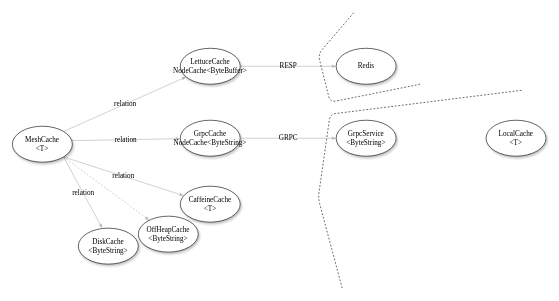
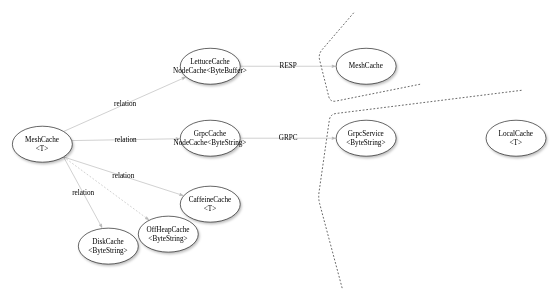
  <mxCell id="0" />
  <mxCell id="1" parent="0" />
  <mxCell id="2" style="edgeStyle=none;rounded=1;html=1;labelBackgroundColor=none;startArrow=none;startFill=0;startSize=5;endArrow=classicThin;endFill=1;endSize=5;jettySize=auto;orthogonalLoop=1;strokeColor=#B3B3B3;strokeWidth=1;fontFamily=Verdana;fontSize=12;exitX=1;exitY=1;exitDx=0;exitDy=0;dashed=1;" parent="1" source="15" target="16" edge="1"><mxGeometry relative="1" as="geometry" /></mxCell>
  <mxCell id="3" value="relation" style="edgeStyle=none;rounded=1;html=1;labelBackgroundColor=none;startArrow=none;startFill=0;startSize=5;endArrow=classicThin;endFill=1;endSize=5;jettySize=auto;orthogonalLoop=1;strokeColor=#B3B3B3;strokeWidth=1;fontFamily=Verdana;fontSize=12;exitX=0.98;exitY=0.4;exitDx=0;exitDy=0;exitPerimeter=0;" parent="1" source="15" target="10" edge="1"><mxGeometry relative="1" as="geometry"><mxPoint x="350" y="10" as="targetPoint" /></mxGeometry></mxCell>
  <mxCell id="4" value="relation" style="edgeStyle=none;rounded=1;html=1;labelBackgroundColor=none;startArrow=none;startFill=0;startSize=5;endArrow=classicThin;endFill=1;endSize=5;jettySize=auto;orthogonalLoop=1;strokeColor=#B3B3B3;strokeWidth=1;fontFamily=Verdana;fontSize=12;exitX=1;exitY=1;exitDx=0;exitDy=0;" parent="1" source="15" edge="1"><mxGeometry relative="1" as="geometry"><mxPoint x="170" y="380" as="targetPoint" /></mxGeometry></mxCell>
  <mxCell id="5" value="relation" style="edgeStyle=none;rounded=1;html=1;labelBackgroundColor=none;startArrow=none;startFill=0;startSize=5;endArrow=classicThin;endFill=1;endSize=5;jettySize=auto;orthogonalLoop=1;strokeColor=#B3B3B3;strokeWidth=1;fontFamily=Verdana;fontSize=12;exitX=1;exitY=0;exitDx=0;exitDy=0;" parent="1" source="15" target="8" edge="1"><mxGeometry relative="1" as="geometry"><mxPoint x="264.202" y="2.616" as="targetPoint" /></mxGeometry></mxCell>
  <mxCell id="6" value="relation" style="edgeStyle=none;rounded=1;html=1;labelBackgroundColor=none;startArrow=none;startFill=0;startSize=5;endArrow=classicThin;endFill=1;endSize=5;jettySize=auto;orthogonalLoop=1;strokeColor=#B3B3B3;strokeWidth=1;fontFamily=Verdana;fontSize=12;exitX=1;exitY=1;exitDx=0;exitDy=0;" parent="1" source="15" target="13" edge="1"><mxGeometry relative="1" as="geometry"><mxPoint x="421.499" y="2.39" as="targetPoint" /></mxGeometry></mxCell>
  <mxCell id="7" value="RESP" style="edgeStyle=none;rounded=1;html=1;labelBackgroundColor=none;startArrow=none;startFill=0;startSize=5;endArrow=classicThin;endFill=1;endSize=5;jettySize=auto;orthogonalLoop=1;strokeColor=#B3B3B3;strokeWidth=1;fontFamily=Verdana;fontSize=12;entryX=0;entryY=0.5;entryDx=0;entryDy=0;" parent="1" source="8" target="9" edge="1"><mxGeometry relative="1" as="geometry"><mxPoint x="550" y="110" as="targetPoint" /></mxGeometry></mxCell>
  <mxCell id="8" value="LettuceCache&lt;br&gt;NodeCache&amp;lt;ByteBuffer&amp;gt;" style="ellipse;whiteSpace=wrap;html=1;rounded=0;shadow=1;comic=0;labelBackgroundColor=none;strokeWidth=1;fontFamily=Verdana;fontSize=12;align=center;" parent="1" vertex="1"><mxGeometry x="300" y="80" width="100" height="60" as="geometry" /></mxCell>
- <mxCell id="9" value="Redis" style="ellipse;whiteSpace=wrap;html=1;rounded=0;shadow=1;comic=0;labelBackgroundColor=none;strokeWidth=1;fontFamily=Verdana;fontSize=12;align=center;" vertex="1" parent="1"><mxGeometry x="560" y="80" width="100" height="60" as="geometry" /></mxCell>
+ <mxCell id="9" value="MeshCache" style="ellipse;whiteSpace=wrap;html=1;rounded=0;shadow=1;comic=0;labelBackgroundColor=none;strokeWidth=1;fontFamily=Verdana;fontSize=12;align=center;" vertex="1" parent="1"><mxGeometry x="560" y="80" width="100" height="60" as="geometry" /></mxCell>
  <mxCell id="10" value="GrpcCache&lt;br&gt;NodeCache&amp;lt;ByteString&amp;gt;" style="ellipse;whiteSpace=wrap;html=1;rounded=0;shadow=1;comic=0;labelBackgroundColor=none;strokeWidth=1;fontFamily=Verdana;fontSize=12;align=center;" vertex="1" parent="1"><mxGeometry x="300" y="200" width="100" height="60" as="geometry" /></mxCell>
  <mxCell id="11" value="GRPC" style="edgeStyle=none;rounded=1;html=1;labelBackgroundColor=none;startArrow=none;startFill=0;startSize=5;endArrow=classicThin;endFill=1;endSize=5;jettySize=auto;orthogonalLoop=1;strokeColor=#B3B3B3;strokeWidth=1;fontFamily=Verdana;fontSize=12;exitX=1;exitY=0.5;exitDx=0;exitDy=0;" edge="1" parent="1" source="10"><mxGeometry relative="1" as="geometry"><mxPoint x="420" y="239.5" as="sourcePoint" /><mxPoint x="560" y="230" as="targetPoint" /></mxGeometry></mxCell>
  <mxCell id="12" value="GrpcService&lt;br&gt;&amp;lt;ByteString&amp;gt;" style="ellipse;whiteSpace=wrap;html=1;rounded=0;shadow=1;comic=0;labelBackgroundColor=none;strokeWidth=1;fontFamily=Verdana;fontSize=12;align=center;" vertex="1" parent="1"><mxGeometry x="560" y="200" width="100" height="60" as="geometry" /></mxCell>
  <mxCell id="13" value="CaffeineCache&lt;br&gt;&amp;lt;T&amp;gt;" style="ellipse;whiteSpace=wrap;html=1;rounded=0;shadow=1;comic=0;labelBackgroundColor=none;strokeWidth=1;fontFamily=Verdana;fontSize=12;align=center;" vertex="1" parent="1"><mxGeometry x="300" y="310" width="100" height="60" as="geometry" /></mxCell>
  <mxCell id="14" value="LocalCache&lt;br&gt;&amp;lt;T&amp;gt;" style="ellipse;whiteSpace=wrap;html=1;rounded=0;shadow=1;comic=0;labelBackgroundColor=none;strokeWidth=1;fontFamily=Verdana;fontSize=12;align=center;" vertex="1" parent="1"><mxGeometry x="810" y="200" width="100" height="60" as="geometry" /></mxCell>
  <mxCell id="15" value="MeshCache&lt;br&gt;&amp;lt;T&amp;gt;" style="ellipse;whiteSpace=wrap;html=1;rounded=0;shadow=1;comic=0;labelBackgroundColor=none;strokeWidth=1;fontFamily=Verdana;fontSize=12;align=center;" vertex="1" parent="1"><mxGeometry x="20" y="210" width="100" height="60" as="geometry" /></mxCell>
  <mxCell id="16" value="OffHeapCache&lt;br&gt;&amp;lt;ByteString&amp;gt;" style="ellipse;whiteSpace=wrap;html=1;rounded=0;shadow=1;comic=0;labelBackgroundColor=none;strokeWidth=1;fontFamily=Verdana;fontSize=12;align=center;" vertex="1" parent="1"><mxGeometry x="230" y="360" width="100" height="60" as="geometry" /></mxCell>
  <mxCell id="17" value="DiskCache&lt;br&gt;&amp;lt;ByteString&amp;gt;" style="ellipse;whiteSpace=wrap;html=1;rounded=0;shadow=1;comic=0;labelBackgroundColor=none;strokeWidth=1;fontFamily=Verdana;fontSize=12;align=center;" vertex="1" parent="1"><mxGeometry x="130" y="380" width="100" height="60" as="geometry" /></mxCell>
  <mxCell id="18" value="" style="endArrow=none;dashed=1;html=1;" edge="1" parent="1"><mxGeometry width="50" height="50" relative="1" as="geometry"><mxPoint x="570" y="480" as="sourcePoint" /><mxPoint x="870" y="150" as="targetPoint" /><Array as="points"><mxPoint x="530" y="330" /><mxPoint x="550" y="190" /></Array></mxGeometry></mxCell>
  <mxCell id="19" value="" style="endArrow=none;dashed=1;html=1;" edge="1" parent="1"><mxGeometry width="50" height="50" relative="1" as="geometry"><mxPoint x="700" y="140" as="sourcePoint" /><mxPoint x="590" y="20" as="targetPoint" /><Array as="points"><mxPoint x="550" y="170" /><mxPoint x="530" y="90" /></Array></mxGeometry></mxCell>
